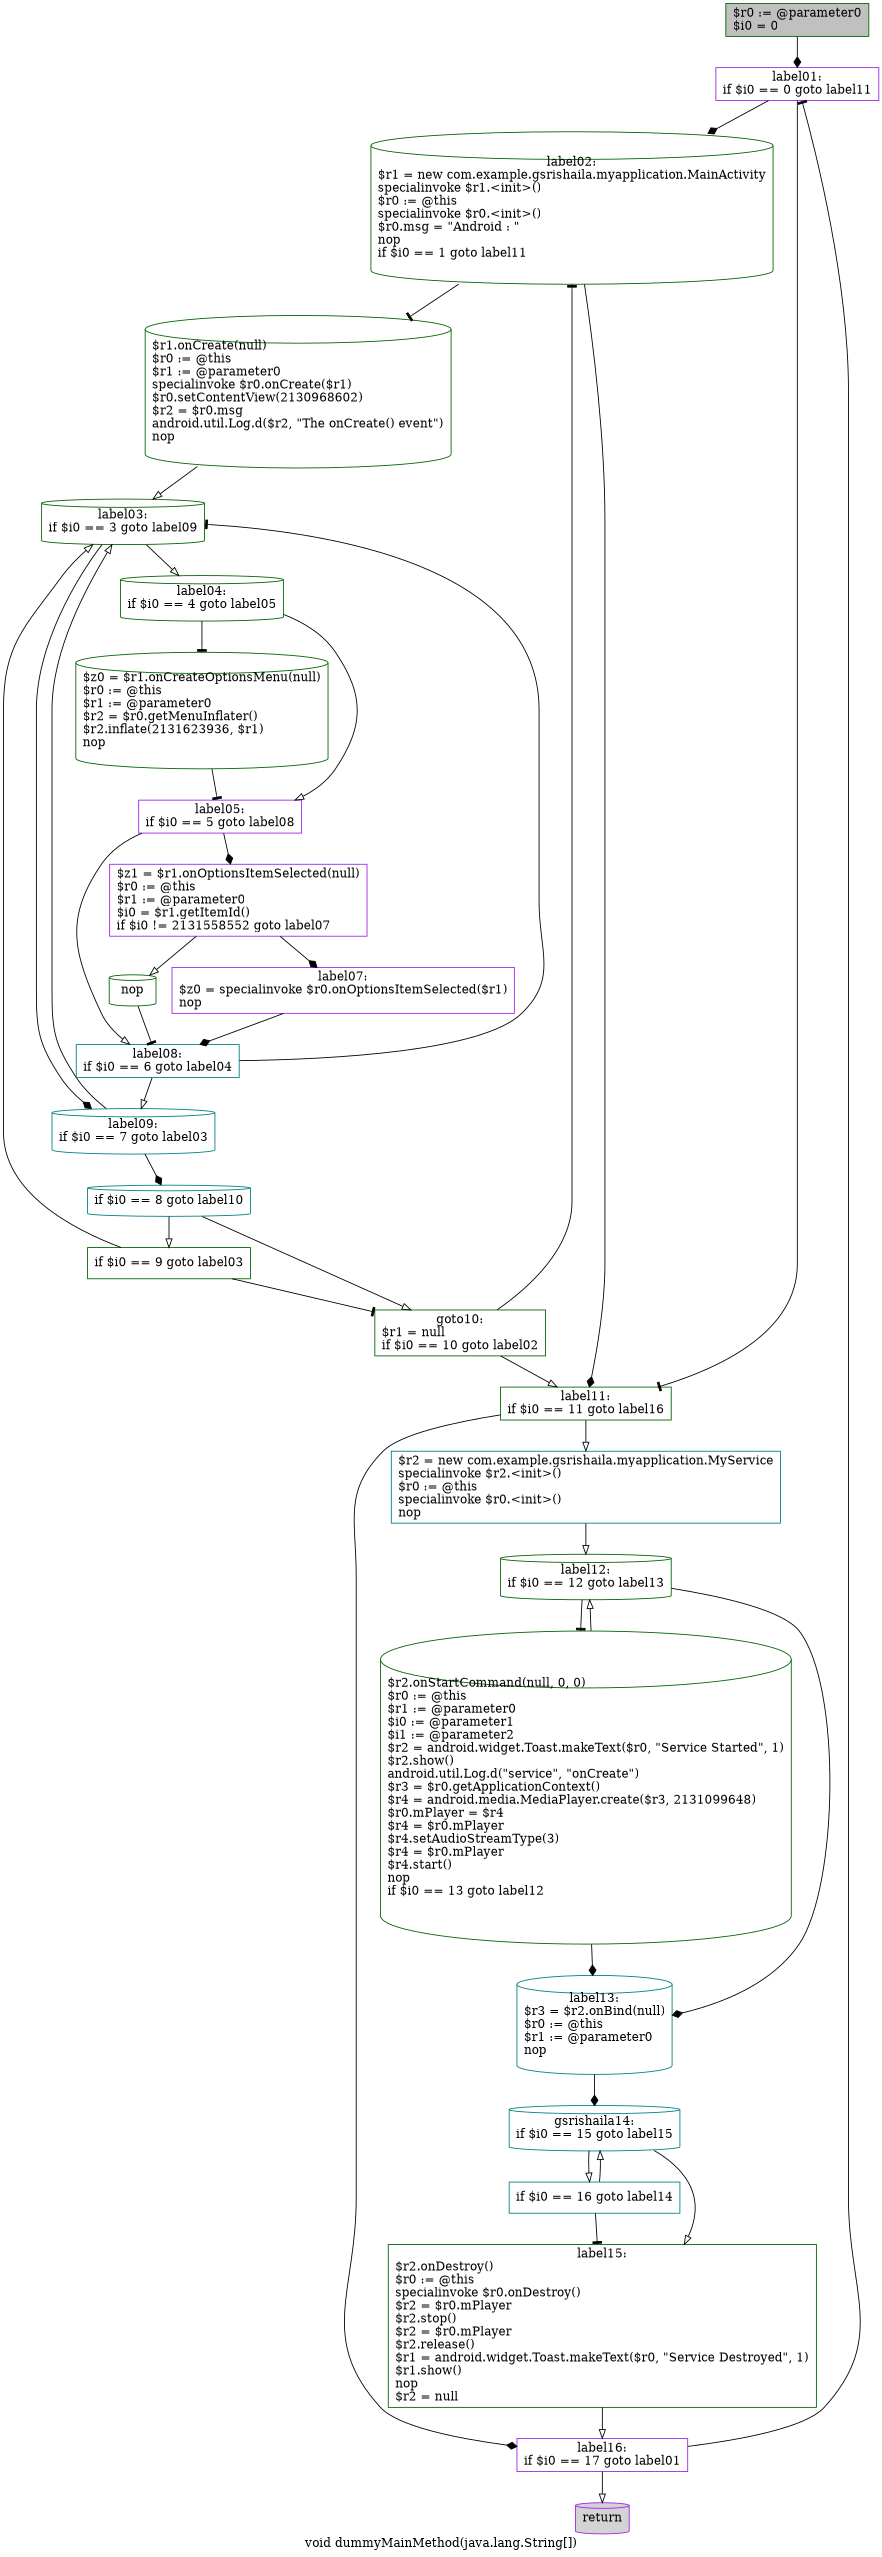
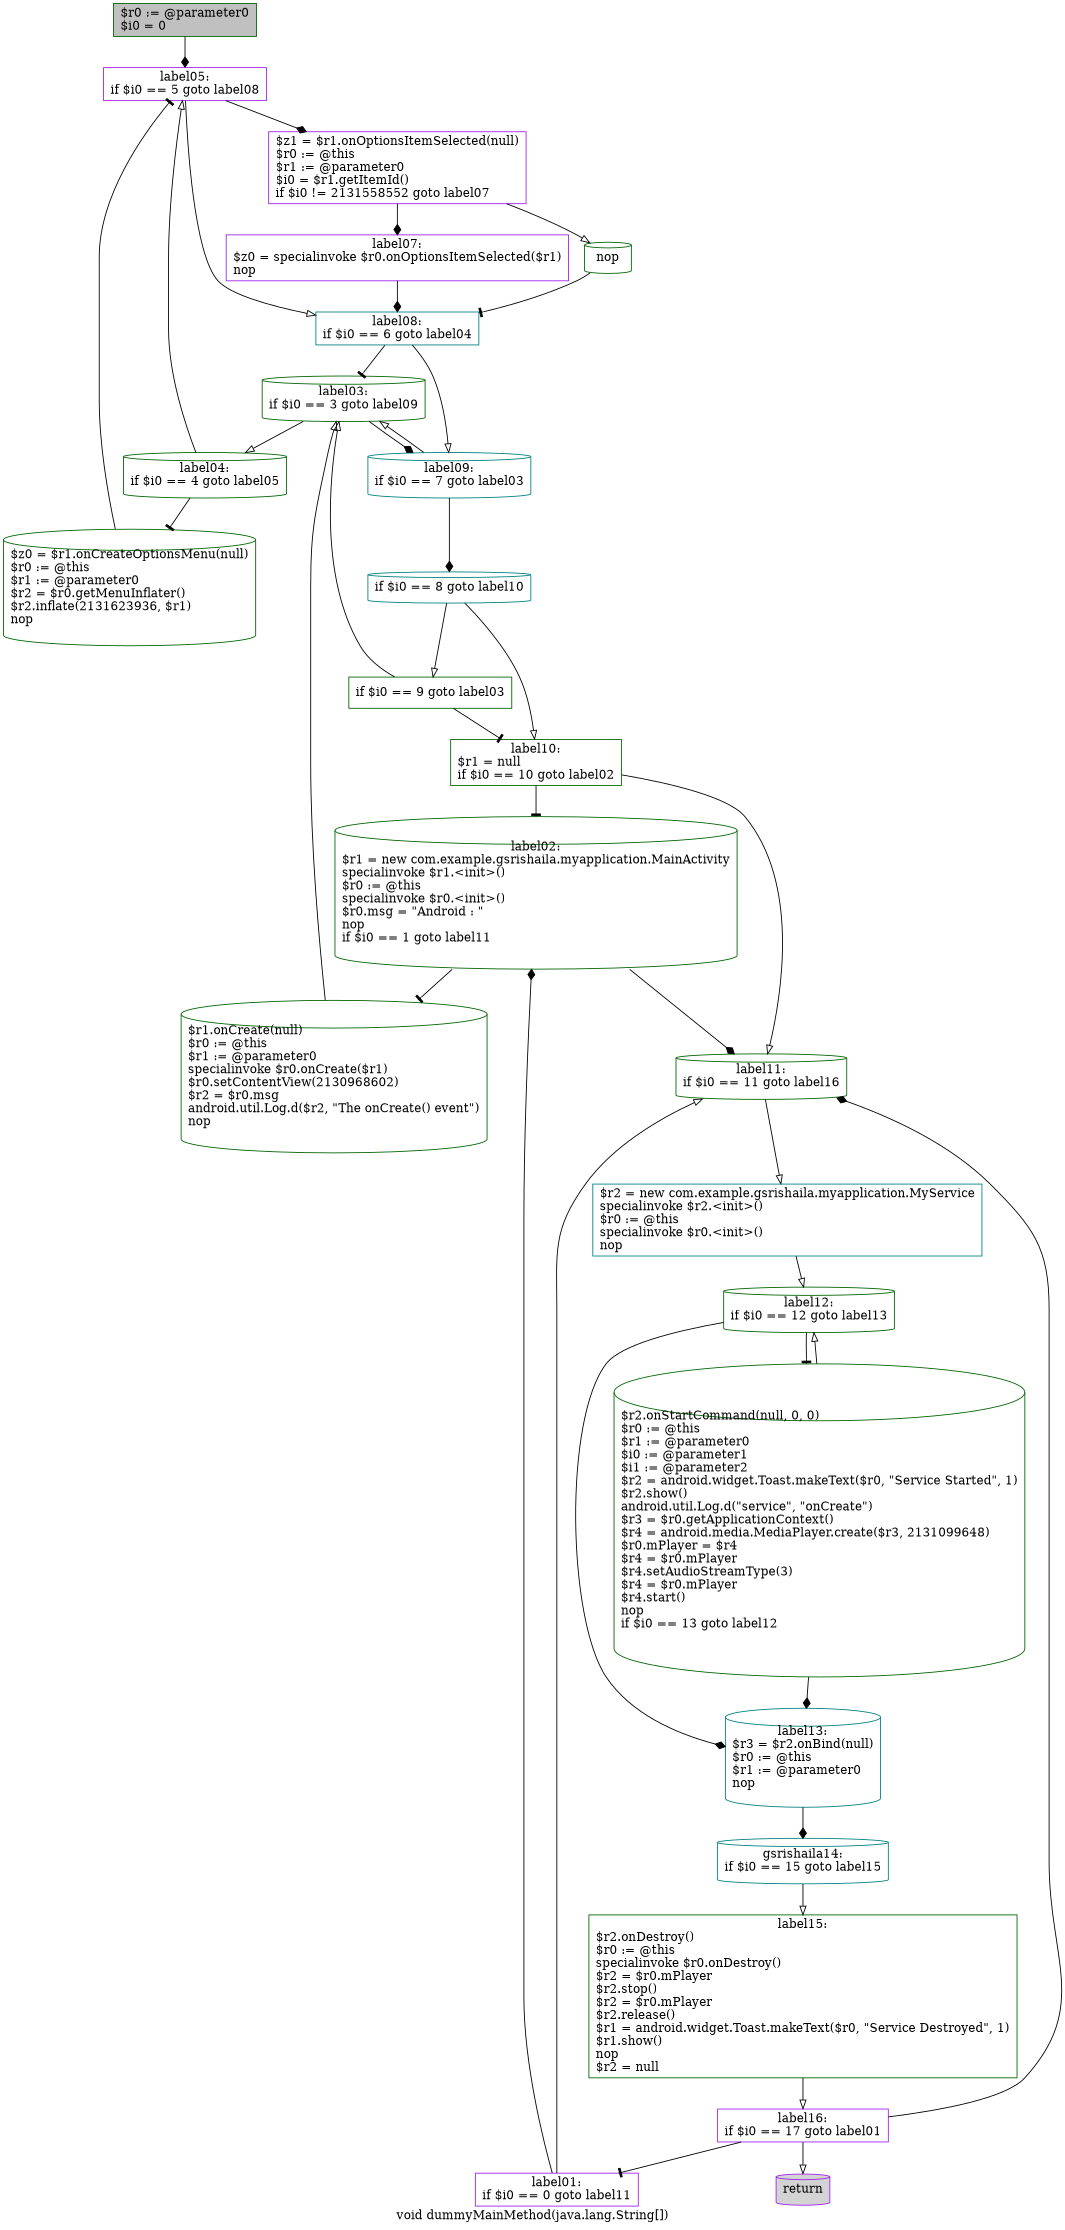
  digraph {
    label="void dummyMainMethod(java.lang.String[])"
    node [color=darkgreen shape=cylinder]
    edge [arrowhead=onormal]
    n1 [fillcolor=gray label="$r0 := @parameter0\l$i0 = 0\l" shape=box style=filled]
    n2 [color=purple label="label01:\nif $i0 == 0 goto label11\l" shape=box]
    n3 [label="label02:\n$r1 = new com.example.gsrishaila.myapplication.MainActivity\lspecialinvoke $r1.<init>()\l$r0 := @this\lspecialinvoke $r0.<init>()\l$r0.msg = \"Android : \"\lnop\lif $i0 == 1 goto label11\l"]
-   n4 [label="label11:\nif $i0 == 11 goto label16\l" shape=box]
+   n4 [label="label11:\nif $i0 == 11 goto label16\l"]
    n5 [label="$r1.onCreate(null)\l$r0 := @this\l$r1 := @parameter0\lspecialinvoke $r0.onCreate($r1)\l$r0.setContentView(2130968602)\l$r2 = $r0.msg\landroid.util.Log.d($r2, \"The onCreate() event\")\lnop\l"]
    n6 [color=teal label="$r2 = new com.example.gsrishaila.myapplication.MyService\lspecialinvoke $r2.<init>()\l$r0 := @this\lspecialinvoke $r0.<init>()\lnop\l" shape=box]
    n7 [color=purple label="label16:\nif $i0 == 17 goto label01\l" shape=box]
    n8 [label="label03:\nif $i0 == 3 goto label09\l"]
    n9 [label="label12:\nif $i0 == 12 goto label13\l"]
    n10 [color=purple fillcolor=lightgray label="return\l" style=filled]
    n11 [label="label04:\nif $i0 == 4 goto label05\l"]
    n12 [color=teal label="label09:\nif $i0 == 7 goto label03\l"]
    n13 [label="$z0 = $r1.onCreateOptionsMenu(null)\l$r0 := @this\l$r1 := @parameter0\l$r2 = $r0.getMenuInflater()\l$r2.inflate(2131623936, $r1)\lnop\l"]
    n14 [color=purple label="label05:\nif $i0 == 5 goto label08\l" shape=box]
    n15 [color=teal label="if $i0 == 8 goto label10\l"]
    n16 [color=purple label="$z1 = $r1.onOptionsItemSelected(null)\l$r0 := @this\l$r1 := @parameter0\l$i0 = $r1.getItemId()\lif $i0 != 2131558552 goto label07\l" shape=box]
    n17 [color=teal label="label08:\nif $i0 == 6 goto label04\l" shape=box]
    n18 [label="if $i0 == 9 goto label03\l" shape=box]
-   n19 [label="goto10:\n$r1 = null\lif $i0 == 10 goto label02\l" shape=box]
+   n19 [label="label10:\n$r1 = null\lif $i0 == 10 goto label02\l" shape=box]
    n20 [label="nop\l"]
    n21 [color=purple label="label07:\n$z0 = specialinvoke $r0.onOptionsItemSelected($r1)\lnop\l" shape=box]
    n22 [label="$r2.onStartCommand(null, 0, 0)\l$r0 := @this\l$r1 := @parameter0\l$i0 := @parameter1\l$i1 := @parameter2\l$r2 = android.widget.Toast.makeText($r0, \"Service Started\", 1)\l$r2.show()\landroid.util.Log.d(\"service\", \"onCreate\")\l$r3 = $r0.getApplicationContext()\l$r4 = android.media.MediaPlayer.create($r3, 2131099648)\l$r0.mPlayer = $r4\l$r4 = $r0.mPlayer\l$r4.setAudioStreamType(3)\l$r4 = $r0.mPlayer\l$r4.start()\lnop\lif $i0 == 13 goto label12\l"]
    n23 [color=teal label="label13:\n$r3 = $r2.onBind(null)\l$r0 := @this\l$r1 := @parameter0\lnop\l"]
    n24 [color=teal label="gsrishaila14:\nif $i0 == 15 goto label15\l"]
-   n25 [color=teal label="if $i0 == 16 goto label14\l" shape=box]
    n26 [label="label15:\n$r2.onDestroy()\l$r0 := @this\lspecialinvoke $r0.onDestroy()\l$r2 = $r0.mPlayer\l$r2.stop()\l$r2 = $r0.mPlayer\l$r2.release()\l$r1 = android.widget.Toast.makeText($r0, \"Service Destroyed\", 1)\l$r1.show()\lnop\l$r2 = null\l" shape=box]
-   n1 -> n2 [arrowhead=diamond]
+   n1 -> n14 [arrowhead=diamond]
    n2 -> n3 [arrowhead=diamond]
-   n2 -> n4 [arrowhead=tee]
+   n2 -> n4
    n3 -> n4 [arrowhead=diamond]
    n3 -> n5 [arrowhead=tee]
    n4 -> n6
-   n4 -> n7 [arrowhead=diamond]
+   n7 -> n4 [arrowhead=diamond]
    n5 -> n8
    n6 -> n9
    n7 -> n2 [arrowhead=tee]
    n7 -> n10
    n8 -> n11
    n8 -> n12 [arrowhead=diamond]
    n9 -> n22 [arrowhead=tee]
    n9 -> n23 [arrowhead=diamond]
    n11 -> n13 [arrowhead=tee]
    n11 -> n14
    n12 -> n8
    n12 -> n15 [arrowhead=diamond]
    n13 -> n14 [arrowhead=tee]
    n14 -> n16 [arrowhead=diamond]
    n14 -> n17
    n15 -> n18
    n15 -> n19
    n16 -> n20
    n16 -> n21 [arrowhead=diamond]
    n17 -> n8 [arrowhead=tee]
    n17 -> n12
    n18 -> n8
    n18 -> n19 [arrowhead=tee]
    n19 -> n3 [arrowhead=tee]
    n19 -> n4
    n20 -> n17 [arrowhead=tee]
    n21 -> n17 [arrowhead=diamond]
    n22 -> n9
    n22 -> n23 [arrowhead=diamond]
    n23 -> n24 [arrowhead=diamond]
-   n24 -> n25
    n24 -> n26
-   n25 -> n24
-   n25 -> n26 [arrowhead=tee]
    n26 -> n7
  }
